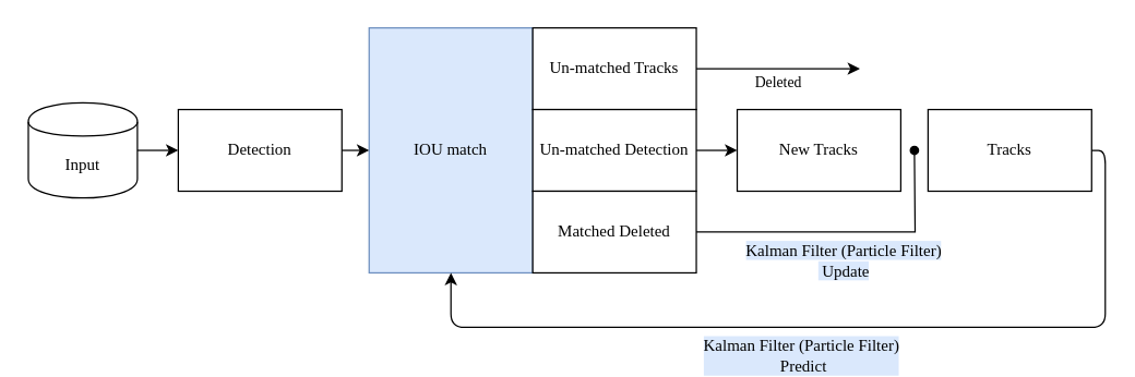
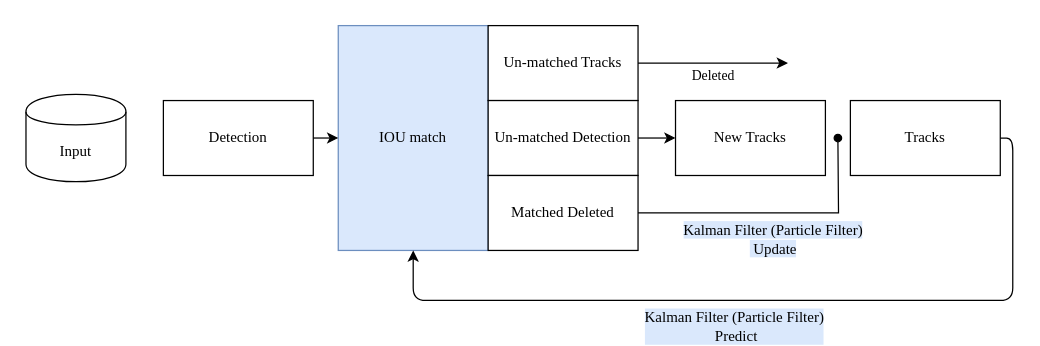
  <mxCell id="0" />
  <mxCell id="1" parent="0" />
  <mxCell id="2" value="&lt;font face=&quot;Times New Roman&quot;&gt;Detection&lt;/font&gt;" style="rounded=0;whiteSpace=wrap;html=1;" parent="1" vertex="1"><mxGeometry x="130" y="80" width="120" height="60" as="geometry" /></mxCell>
  <mxCell id="3" value="&lt;font face=&quot;Times New Roman&quot;&gt;IOU match&lt;/font&gt;" style="rounded=0;whiteSpace=wrap;html=1;fillColor=#DAE8FC;strokeColor=#6c8ebf;" parent="1" vertex="1"><mxGeometry x="270" y="20" width="120" height="180" as="geometry" /></mxCell>
  <mxCell id="4" value="&lt;font face=&quot;Times New Roman&quot;&gt;Tracks&lt;/font&gt;" style="rounded=0;whiteSpace=wrap;html=1;" parent="1" vertex="1"><mxGeometry x="680" y="80" width="120" height="60" as="geometry" /></mxCell>
  <mxCell id="5" value="" style="edgeStyle=segmentEdgeStyle;endArrow=classic;html=1;exitX=1;exitY=0.5;exitDx=0;exitDy=0;entryX=0.5;entryY=1;entryDx=0;entryDy=0;" parent="1" source="4" target="3" edge="1"><mxGeometry width="50" height="50" relative="1" as="geometry"><mxPoint x="270" y="230" as="sourcePoint" /><mxPoint x="320" y="180" as="targetPoint" /><Array as="points"><mxPoint x="810" y="110" /><mxPoint x="810" y="240" /><mxPoint x="330" y="240" /></Array></mxGeometry></mxCell>
  <mxCell id="6" value="&lt;font face=&quot;Times New Roman&quot;&gt;Kalman Filter (Particle Filter)&lt;br&gt;&amp;nbsp;Predict&lt;/font&gt;" style="text;html=1;resizable=0;points=[];align=center;verticalAlign=middle;labelBackgroundColor=#DAE8FC;" parent="5" vertex="1" connectable="0"><mxGeometry x="-0.221" relative="1" as="geometry"><mxPoint x="-107" y="20" as="offset" /></mxGeometry></mxCell>
  <mxCell id="7" value="" style="endArrow=classic;html=1;exitX=1;exitY=0.5;exitDx=0;exitDy=0;entryX=0;entryY=0.5;entryDx=0;entryDy=0;" parent="1" source="2" target="3" edge="1"><mxGeometry width="50" height="50" relative="1" as="geometry"><mxPoint x="320" y="120" as="sourcePoint" /><mxPoint x="370" y="70" as="targetPoint" /></mxGeometry></mxCell>
  <mxCell id="8" value="&lt;font face=&quot;Times New Roman&quot;&gt;Un-matched Tracks&lt;/font&gt;" style="rounded=0;whiteSpace=wrap;html=1;" parent="1" vertex="1"><mxGeometry x="390" y="20" width="120" height="60" as="geometry" /></mxCell>
  <mxCell id="9" value="&lt;font face=&quot;Times New Roman&quot;&gt;Un-matched Detection&lt;/font&gt;" style="rounded=0;whiteSpace=wrap;html=1;" parent="1" vertex="1"><mxGeometry x="390" y="80" width="120" height="60" as="geometry" /></mxCell>
  <mxCell id="10" value="&lt;font face=&quot;Times New Roman&quot;&gt;Matched Deleted&lt;/font&gt;" style="rounded=0;whiteSpace=wrap;html=1;" parent="1" vertex="1"><mxGeometry x="390" y="140" width="120" height="60" as="geometry" /></mxCell>
  <mxCell id="11" value="&lt;font face=&quot;Times New Roman&quot;&gt;Deleted&lt;/font&gt;" style="endArrow=classic;html=1;exitX=1;exitY=0.5;exitDx=0;exitDy=0;" parent="1" source="8" edge="1"><mxGeometry y="-10" width="50" height="50" relative="1" as="geometry"><mxPoint x="550" y="70" as="sourcePoint" /><mxPoint x="630" y="50" as="targetPoint" /><mxPoint as="offset" /></mxGeometry></mxCell>
  <mxCell id="12" value="&lt;font face=&quot;Times New Roman&quot;&gt;Input&lt;/font&gt;" style="shape=cylinder;whiteSpace=wrap;html=1;boundedLbl=1;backgroundOutline=1;" parent="1" vertex="1"><mxGeometry x="20" y="75" width="80" height="70" as="geometry" /></mxCell>
- <mxCell id="13" value="" style="endArrow=classic;html=1;entryX=0;entryY=0.5;entryDx=0;entryDy=0;" parent="1" source="12" target="2" edge="1"><mxGeometry width="50" height="50" relative="1" as="geometry"><mxPoint x="90" y="50" as="sourcePoint" /><mxPoint x="140" y="0" as="targetPoint" /></mxGeometry></mxCell>
  <mxCell id="14" value="" style="edgeStyle=orthogonalEdgeStyle;endArrow=oval;html=1;rounded=0;fontFamily=Times New Roman;exitX=1;exitY=0.5;exitDx=0;exitDy=0;endFill=1;" edge="1" parent="1" source="10"><mxGeometry width="50" height="50" relative="1" as="geometry"><mxPoint x="550" y="250" as="sourcePoint" /><mxPoint x="670" y="110" as="targetPoint" /></mxGeometry></mxCell>
  <mxCell id="15" value="&lt;span style=&quot;font-size: 12px ; background-color: rgb(218 , 232 , 252)&quot;&gt;Kalman Filter (Particle Filter)&lt;/span&gt;&lt;br style=&quot;font-size: 12px&quot;&gt;&lt;span style=&quot;font-size: 12px ; background-color: rgb(218 , 232 , 252)&quot;&gt;&amp;nbsp;Update&lt;/span&gt;" style="edgeLabel;html=1;align=center;verticalAlign=middle;resizable=0;points=[];fontFamily=Times New Roman;" vertex="1" connectable="0" parent="14"><mxGeometry x="-0.227" y="8" relative="1" as="geometry"><mxPoint x="22" y="28" as="offset" /></mxGeometry></mxCell>
  <mxCell id="16" value="&lt;font face=&quot;Times New Roman&quot;&gt;New Tracks&lt;/font&gt;" style="rounded=0;whiteSpace=wrap;html=1;" vertex="1" parent="1"><mxGeometry x="540" y="80" width="120" height="60" as="geometry" /></mxCell>
  <mxCell id="17" value="" style="endArrow=classic;html=1;rounded=0;fontFamily=Times New Roman;exitX=1;exitY=0.5;exitDx=0;exitDy=0;entryX=0;entryY=0.5;entryDx=0;entryDy=0;" edge="1" parent="1" source="9" target="16"><mxGeometry width="50" height="50" relative="1" as="geometry"><mxPoint x="650" y="70" as="sourcePoint" /><mxPoint x="700" y="20" as="targetPoint" /></mxGeometry></mxCell>
